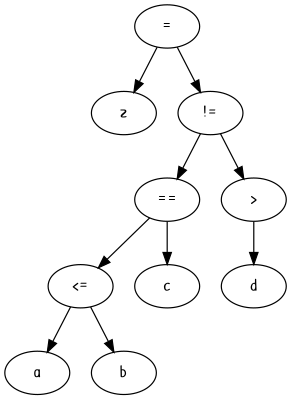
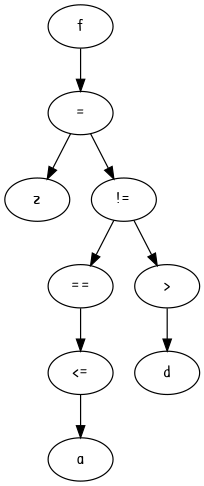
  digraph {
    fontname="Patrick Hand"
    node [fontname="Patrick Hand"]
    edge [fontname="Patrick Hand"]
+   n1 [label=f]
    n2 [label="="]
    n3 [label=z]
    n4 [label="!="]
    n5 [label="=="]
    n6 [label=">"]
    n7 [label="<="]
-   n8 [label=c]
    n9 [label=d]
    n10 [label=a]
-   n11 [label=b]
+   n1 -> n2
    n2 -> n3
    n2 -> n4
    n4 -> n5
    n4 -> n6
    n5 -> n7
-   n5 -> n8
    n6 -> n9
    n7 -> n10
-   n7 -> n11
  }
